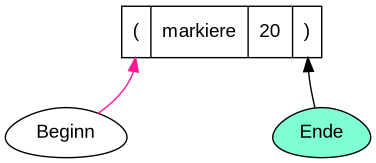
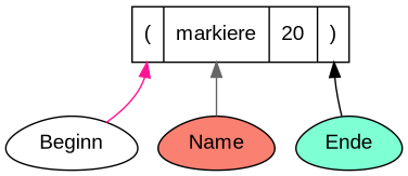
  digraph {
    fontname="Liberation Sans"
    node [fillcolor=white fontname="Liberation Sans" shape=egg style=filled]
    edge [dir=back fontname="Liberation Sans"]
    n1 [label="<f0> (|<f1> markiere|<f2> 20|<f3> )" shape=record]
    Beginn
+   Name [fillcolor=salmon]
    Ende [fillcolor=aquamarine]
    n1 -> Beginn [color=deeppink tailport=f0]
+   n1 -> Name [color=gray40 tailport=f1]
    n1 -> Ende [color=black tailport=f3]
  }
